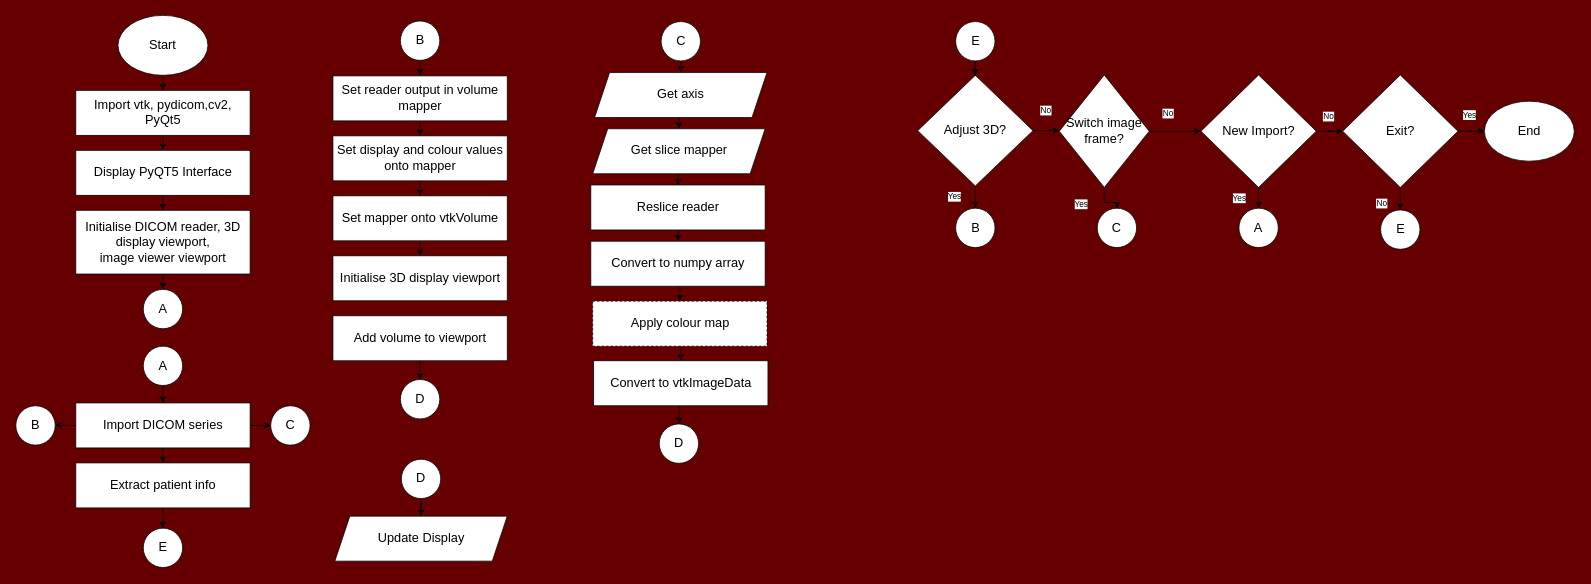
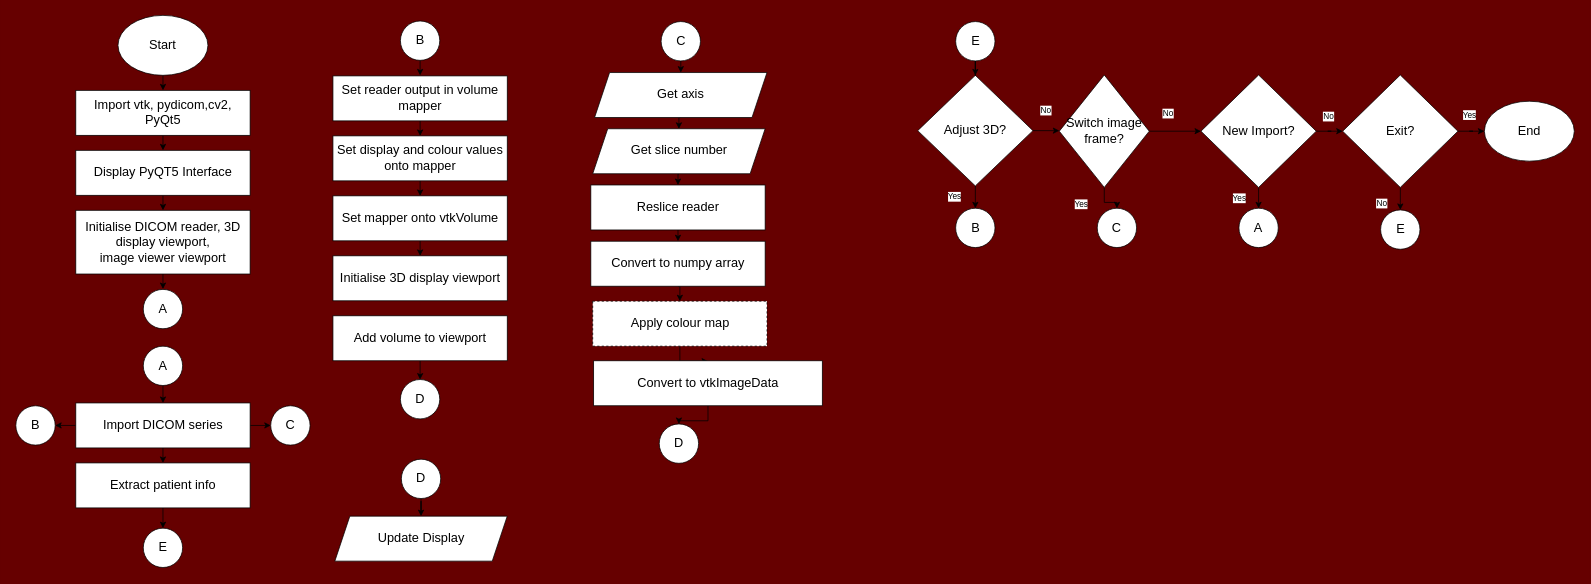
  <mxCell id="0" />
  <mxCell id="1" parent="0" />
  <mxCell id="2" style="edgeStyle=orthogonalEdgeStyle;rounded=0;orthogonalLoop=1;jettySize=auto;html=1;exitX=0.5;exitY=1;exitDx=0;exitDy=0;" edge="1" parent="1" source="3" target="15"><mxGeometry relative="1" as="geometry" /></mxCell>
  <mxCell id="3" value="&lt;font style=&quot;font-size: 17px;&quot;&gt;Start&lt;/font&gt;" style="ellipse;whiteSpace=wrap;html=1;" vertex="1" parent="1"><mxGeometry x="156.25" y="20" width="120" height="80" as="geometry" /></mxCell>
  <mxCell id="4" style="edgeStyle=orthogonalEdgeStyle;rounded=0;orthogonalLoop=1;jettySize=auto;html=1;exitX=0.5;exitY=1;exitDx=0;exitDy=0;" edge="1" parent="1" source="5" target="13"><mxGeometry relative="1" as="geometry" /></mxCell>
  <mxCell id="5" value="Display PyQT5 Interface" style="rounded=0;whiteSpace=wrap;html=1;fontSize=17;" vertex="1" parent="1"><mxGeometry x="100" y="200" width="232.5" height="60" as="geometry" /></mxCell>
  <mxCell id="6" style="edgeStyle=orthogonalEdgeStyle;rounded=0;orthogonalLoop=1;jettySize=auto;html=1;exitX=0.5;exitY=1;exitDx=0;exitDy=0;entryX=0.5;entryY=0;entryDx=0;entryDy=0;" edge="1" parent="1" source="9" target="11"><mxGeometry relative="1" as="geometry" /></mxCell>
  <mxCell id="7" style="edgeStyle=orthogonalEdgeStyle;rounded=0;orthogonalLoop=1;jettySize=auto;html=1;exitX=1;exitY=0.5;exitDx=0;exitDy=0;entryX=0;entryY=0.5;entryDx=0;entryDy=0;" edge="1" parent="1" source="9" target="29"><mxGeometry relative="1" as="geometry" /></mxCell>
  <mxCell id="8" style="edgeStyle=orthogonalEdgeStyle;rounded=0;orthogonalLoop=1;jettySize=auto;html=1;exitX=0;exitY=0.5;exitDx=0;exitDy=0;entryX=1;entryY=0.5;entryDx=0;entryDy=0;" edge="1" parent="1" source="9" target="26"><mxGeometry relative="1" as="geometry" /></mxCell>
  <mxCell id="9" value="Import DICOM series&lt;span style=&quot;color: rgba(0, 0, 0, 0); font-family: monospace; font-size: 0px; text-align: start;&quot;&gt;%3CmxGraphModel%3E%3Croot%3E%3CmxCell%20id%3D%220%22%2F%3E%3CmxCell%20id%3D%221%22%20parent%3D%220%22%2F%3E%3CmxCell%20id%3D%222%22%20value%3D%22Display%20PyQT5%20Interface%22%20style%3D%22rounded%3D0%3BwhiteSpace%3Dwrap%3Bhtml%3D1%3BfontSize%3D17%3B%22%20vertex%3D%221%22%20parent%3D%221%22%3E%3CmxGeometry%20x%3D%22468%22%20y%3D%22970%22%20width%3D%22232.5%22%20height%3D%2260%22%20as%3D%22geometry%22%2F%3E%3C%2FmxCell%3E%3C%2Froot%3E%3C%2FmxGraphModel%3E&lt;/span&gt;" style="rounded=0;whiteSpace=wrap;html=1;fontSize=17;" vertex="1" parent="1"><mxGeometry x="100" y="537" width="232.5" height="60" as="geometry" /></mxCell>
  <mxCell id="10" style="edgeStyle=orthogonalEdgeStyle;rounded=0;orthogonalLoop=1;jettySize=auto;html=1;exitX=0.5;exitY=1;exitDx=0;exitDy=0;" edge="1" parent="1" source="11" target="62"><mxGeometry relative="1" as="geometry" /></mxCell>
  <mxCell id="11" value="Extract patient info" style="rounded=0;whiteSpace=wrap;html=1;fontSize=17;" vertex="1" parent="1"><mxGeometry x="100" y="617" width="232.5" height="60" as="geometry" /></mxCell>
  <mxCell id="12" style="edgeStyle=orthogonalEdgeStyle;rounded=0;orthogonalLoop=1;jettySize=auto;html=1;exitX=0.5;exitY=1;exitDx=0;exitDy=0;" edge="1" parent="1" source="13" target="58"><mxGeometry relative="1" as="geometry" /></mxCell>
  <mxCell id="13" value="Initialise DICOM reader, 3D display viewport, &lt;br&gt;image viewer viewport" style="rounded=0;whiteSpace=wrap;html=1;fontSize=17;" vertex="1" parent="1"><mxGeometry x="100" y="280" width="232.5" height="85" as="geometry" /></mxCell>
  <mxCell id="14" style="edgeStyle=orthogonalEdgeStyle;rounded=0;orthogonalLoop=1;jettySize=auto;html=1;exitX=0.5;exitY=1;exitDx=0;exitDy=0;" edge="1" parent="1" source="15" target="5"><mxGeometry relative="1" as="geometry" /></mxCell>
  <mxCell id="15" value="Import vtk, pydicom,cv2, PyQt5" style="rounded=0;whiteSpace=wrap;html=1;fontSize=17;" vertex="1" parent="1"><mxGeometry x="100" y="120" width="232.5" height="60" as="geometry" /></mxCell>
  <mxCell id="16" style="edgeStyle=orthogonalEdgeStyle;rounded=0;orthogonalLoop=1;jettySize=auto;html=1;exitX=0.5;exitY=1;exitDx=0;exitDy=0;" edge="1" parent="1" source="17" target="19"><mxGeometry relative="1" as="geometry" /></mxCell>
  <mxCell id="17" value="Set reader output in volume mapper" style="rounded=0;whiteSpace=wrap;html=1;fontSize=17;" vertex="1" parent="1"><mxGeometry x="443" y="100.75" width="232.5" height="60" as="geometry" /></mxCell>
  <mxCell id="18" style="edgeStyle=orthogonalEdgeStyle;rounded=0;orthogonalLoop=1;jettySize=auto;html=1;exitX=0.5;exitY=1;exitDx=0;exitDy=0;" edge="1" parent="1" source="19" target="21"><mxGeometry relative="1" as="geometry" /></mxCell>
  <mxCell id="19" value="Set display and colour values onto mapper" style="rounded=0;whiteSpace=wrap;html=1;fontSize=17;" vertex="1" parent="1"><mxGeometry x="443" y="180.75" width="232.5" height="60" as="geometry" /></mxCell>
  <mxCell id="20" style="edgeStyle=orthogonalEdgeStyle;rounded=0;orthogonalLoop=1;jettySize=auto;html=1;exitX=0.5;exitY=1;exitDx=0;exitDy=0;" edge="1" parent="1" source="21" target="22"><mxGeometry relative="1" as="geometry" /></mxCell>
  <mxCell id="21" value="Set mapper onto vtkVolume" style="rounded=0;whiteSpace=wrap;html=1;fontSize=17;" vertex="1" parent="1"><mxGeometry x="443" y="260.75" width="232.5" height="60" as="geometry" /></mxCell>
  <mxCell id="22" value="Initialise 3D display viewport" style="rounded=0;whiteSpace=wrap;html=1;fontSize=17;" vertex="1" parent="1"><mxGeometry x="443" y="340.75" width="232.5" height="60" as="geometry" /></mxCell>
  <mxCell id="23" style="edgeStyle=orthogonalEdgeStyle;rounded=0;orthogonalLoop=1;jettySize=auto;html=1;exitX=0.5;exitY=1;exitDx=0;exitDy=0;" edge="1" parent="1" source="24" target="44"><mxGeometry relative="1" as="geometry" /></mxCell>
  <mxCell id="24" value="Add volume to viewport" style="rounded=0;whiteSpace=wrap;html=1;fontSize=17;" vertex="1" parent="1"><mxGeometry x="443" y="420.75" width="232.5" height="60" as="geometry" /></mxCell>
  <mxCell id="25" value="&lt;span style=&quot;font-size: 17px;&quot;&gt;Update Display&lt;/span&gt;" style="shape=parallelogram;perimeter=parallelogramPerimeter;whiteSpace=wrap;html=1;fixedSize=1;" vertex="1" parent="1"><mxGeometry x="445.5" y="688" width="230" height="60" as="geometry" /></mxCell>
  <mxCell id="26" value="&lt;span style=&quot;font-size: 17px;&quot;&gt;B&lt;/span&gt;" style="ellipse;whiteSpace=wrap;html=1;aspect=fixed;" vertex="1" parent="1"><mxGeometry x="20" y="540.75" width="52.5" height="52.5" as="geometry" /></mxCell>
  <mxCell id="27" style="edgeStyle=orthogonalEdgeStyle;rounded=0;orthogonalLoop=1;jettySize=auto;html=1;exitX=0.5;exitY=1;exitDx=0;exitDy=0;" edge="1" parent="1" source="28" target="17"><mxGeometry relative="1" as="geometry" /></mxCell>
  <mxCell id="28" value="&lt;span style=&quot;font-size: 17px;&quot;&gt;B&lt;/span&gt;" style="ellipse;whiteSpace=wrap;html=1;aspect=fixed;" vertex="1" parent="1"><mxGeometry x="533" y="27.5" width="52.5" height="52.5" as="geometry" /></mxCell>
  <mxCell id="29" value="&lt;span style=&quot;font-size: 17px;&quot;&gt;C&lt;/span&gt;" style="ellipse;whiteSpace=wrap;html=1;aspect=fixed;" vertex="1" parent="1"><mxGeometry x="360" y="540.75" width="52.5" height="52.5" as="geometry" /></mxCell>
  <mxCell id="30" style="edgeStyle=orthogonalEdgeStyle;rounded=0;orthogonalLoop=1;jettySize=auto;html=1;exitX=0.5;exitY=1;exitDx=0;exitDy=0;entryX=0.5;entryY=0;entryDx=0;entryDy=0;" edge="1" parent="1" source="31" target="35"><mxGeometry relative="1" as="geometry" /></mxCell>
  <mxCell id="31" value="&lt;span style=&quot;font-size: 17px;&quot;&gt;C&lt;/span&gt;" style="ellipse;whiteSpace=wrap;html=1;aspect=fixed;" vertex="1" parent="1"><mxGeometry x="880.75" y="28.25" width="52.5" height="52.5" as="geometry" /></mxCell>
  <mxCell id="32" style="edgeStyle=orthogonalEdgeStyle;rounded=0;orthogonalLoop=1;jettySize=auto;html=1;exitX=0.5;exitY=1;exitDx=0;exitDy=0;entryX=0.5;entryY=0;entryDx=0;entryDy=0;" edge="1" parent="1" source="33" target="39"><mxGeometry relative="1" as="geometry" /></mxCell>
  <mxCell id="33" value="Reslice reader" style="rounded=0;whiteSpace=wrap;html=1;fontSize=17;" vertex="1" parent="1"><mxGeometry x="787" y="246.25" width="232.5" height="60" as="geometry" /></mxCell>
  <mxCell id="34" style="edgeStyle=orthogonalEdgeStyle;rounded=0;orthogonalLoop=1;jettySize=auto;html=1;exitX=0.5;exitY=1;exitDx=0;exitDy=0;entryX=0.5;entryY=0;entryDx=0;entryDy=0;" edge="1" parent="1" source="35" target="37"><mxGeometry relative="1" as="geometry" /></mxCell>
  <mxCell id="35" value="&lt;span style=&quot;font-size: 17px;&quot;&gt;Get axis&lt;/span&gt;" style="shape=parallelogram;perimeter=parallelogramPerimeter;whiteSpace=wrap;html=1;fixedSize=1;" vertex="1" parent="1"><mxGeometry x="792" y="96.25" width="230" height="60" as="geometry" /></mxCell>
  <mxCell id="36" style="edgeStyle=orthogonalEdgeStyle;rounded=0;orthogonalLoop=1;jettySize=auto;html=1;exitX=0.5;exitY=1;exitDx=0;exitDy=0;entryX=0.5;entryY=0;entryDx=0;entryDy=0;" edge="1" parent="1" source="37" target="33"><mxGeometry relative="1" as="geometry" /></mxCell>
- <mxCell id="37" value="&lt;span style=&quot;font-size: 17px;&quot;&gt;Get slice mapper&lt;/span&gt;" style="shape=parallelogram;perimeter=parallelogramPerimeter;whiteSpace=wrap;html=1;fixedSize=1;" vertex="1" parent="1"><mxGeometry x="789.5" y="171.25" width="230" height="60" as="geometry" /></mxCell>
+ <mxCell id="37" value="&lt;span style=&quot;font-size: 17px;&quot;&gt;Get slice number&lt;/span&gt;" style="shape=parallelogram;perimeter=parallelogramPerimeter;whiteSpace=wrap;html=1;fixedSize=1;" vertex="1" parent="1"><mxGeometry x="789.5" y="171.25" width="230" height="60" as="geometry" /></mxCell>
  <mxCell id="38" style="edgeStyle=orthogonalEdgeStyle;rounded=0;orthogonalLoop=1;jettySize=auto;html=1;exitX=0.5;exitY=1;exitDx=0;exitDy=0;entryX=0.5;entryY=0;entryDx=0;entryDy=0;" edge="1" parent="1" source="39" target="41"><mxGeometry relative="1" as="geometry" /></mxCell>
  <mxCell id="39" value="Convert to numpy array" style="rounded=0;whiteSpace=wrap;html=1;fontSize=17;" vertex="1" parent="1"><mxGeometry x="787" y="321.25" width="232.5" height="60" as="geometry" /></mxCell>
  <mxCell id="40" style="edgeStyle=orthogonalEdgeStyle;rounded=0;orthogonalLoop=1;jettySize=auto;html=1;exitX=0.5;exitY=1;exitDx=0;exitDy=0;entryX=0.5;entryY=0;entryDx=0;entryDy=0;" edge="1" parent="1" source="41" target="43"><mxGeometry relative="1" as="geometry" /></mxCell>
  <mxCell id="41" value="Apply colour map" style="rounded=0;whiteSpace=wrap;html=1;fontSize=17;dashed=1;" vertex="1" parent="1"><mxGeometry x="789.5" y="401.25" width="232.5" height="60" as="geometry" /></mxCell>
  <mxCell id="42" style="edgeStyle=orthogonalEdgeStyle;rounded=0;orthogonalLoop=1;jettySize=auto;html=1;exitX=0.5;exitY=1;exitDx=0;exitDy=0;entryX=0.5;entryY=0;entryDx=0;entryDy=0;" edge="1" parent="1" source="43" target="45"><mxGeometry relative="1" as="geometry" /></mxCell>
- <mxCell id="43" value="Convert to vtkImageData" style="rounded=0;whiteSpace=wrap;html=1;fontSize=17;" vertex="1" parent="1"><mxGeometry x="790.75" y="480.75" width="232.5" height="60" as="geometry" /></mxCell>
+ <mxCell id="43" value="Convert to vtkImageData" style="rounded=0;whiteSpace=wrap;html=1;fontSize=17;" vertex="1" parent="1"><mxGeometry x="790.75" y="480.75" width="305" height="60" as="geometry" /></mxCell>
  <mxCell id="44" value="&lt;span style=&quot;font-size: 17px;&quot;&gt;D&lt;/span&gt;" style="ellipse;whiteSpace=wrap;html=1;aspect=fixed;" vertex="1" parent="1"><mxGeometry x="533" y="505.75" width="52.5" height="52.5" as="geometry" /></mxCell>
  <mxCell id="45" value="&lt;span style=&quot;font-size: 17px;&quot;&gt;D&lt;/span&gt;" style="ellipse;whiteSpace=wrap;html=1;aspect=fixed;" vertex="1" parent="1"><mxGeometry x="878.25" y="565" width="52.5" height="52.5" as="geometry" /></mxCell>
  <mxCell id="46" value="Yes" style="edgeStyle=orthogonalEdgeStyle;rounded=0;orthogonalLoop=1;jettySize=auto;html=1;exitX=0.5;exitY=1;exitDx=0;exitDy=0;" edge="1" parent="1" source="48" target="52"><mxGeometry x="-0.228" y="-22" relative="1" as="geometry"><mxPoint x="-6" y="3" as="offset" /></mxGeometry></mxCell>
  <mxCell id="47" value="No" style="edgeStyle=orthogonalEdgeStyle;rounded=0;orthogonalLoop=1;jettySize=auto;html=1;exitX=1;exitY=0.5;exitDx=0;exitDy=0;entryX=0;entryY=0.5;entryDx=0;entryDy=0;" edge="1" parent="1" source="48" target="51"><mxGeometry x="-0.04" y="27" relative="1" as="geometry"><mxPoint as="offset" /></mxGeometry></mxCell>
  <mxCell id="48" value="&lt;span style=&quot;font-size: 17px;&quot;&gt;Adjust 3D?&lt;/span&gt;" style="rhombus;whiteSpace=wrap;html=1;" vertex="1" parent="1"><mxGeometry x="1223.01" y="100" width="153.75" height="147.5" as="geometry" /></mxCell>
  <mxCell id="49" value="Yes" style="edgeStyle=orthogonalEdgeStyle;rounded=0;orthogonalLoop=1;jettySize=auto;html=1;exitX=0.5;exitY=1;exitDx=0;exitDy=0;" edge="1" parent="1" source="51" target="53"><mxGeometry x="-0.17" y="-24" relative="1" as="geometry"><mxPoint x="-7" y="3" as="offset" /></mxGeometry></mxCell>
  <mxCell id="50" value="No" style="edgeStyle=orthogonalEdgeStyle;rounded=0;orthogonalLoop=1;jettySize=auto;html=1;exitX=1;exitY=0.5;exitDx=0;exitDy=0;" edge="1" parent="1" source="51" target="56"><mxGeometry x="-0.27" y="24" relative="1" as="geometry"><mxPoint as="offset" /></mxGeometry></mxCell>
  <mxCell id="51" value="&lt;span style=&quot;font-size: 17px;&quot;&gt;Switch image frame?&lt;/span&gt;" style="rhombus;whiteSpace=wrap;html=1;" vertex="1" parent="1"><mxGeometry x="1411.87" y="99.5" width="120" height="150" as="geometry" /></mxCell>
  <mxCell id="52" value="&lt;span style=&quot;font-size: 17px;&quot;&gt;B&lt;/span&gt;" style="ellipse;whiteSpace=wrap;html=1;aspect=fixed;" vertex="1" parent="1"><mxGeometry x="1273.63" y="277.25" width="52.5" height="52.5" as="geometry" /></mxCell>
  <mxCell id="53" value="&lt;span style=&quot;font-size: 17px;&quot;&gt;C&lt;/span&gt;" style="ellipse;whiteSpace=wrap;html=1;aspect=fixed;" vertex="1" parent="1"><mxGeometry x="1462.49" y="277.25" width="52.5" height="52.5" as="geometry" /></mxCell>
  <mxCell id="54" value="Yes" style="edgeStyle=orthogonalEdgeStyle;rounded=0;orthogonalLoop=1;jettySize=auto;html=1;exitX=0.5;exitY=1;exitDx=0;exitDy=0;" edge="1" parent="1" source="56" target="57"><mxGeometry x="-0.168" y="-20" relative="1" as="geometry"><mxPoint x="-6" y="3" as="offset" /></mxGeometry></mxCell>
  <mxCell id="55" value="No" style="edgeStyle=orthogonalEdgeStyle;rounded=0;orthogonalLoop=1;jettySize=auto;html=1;" edge="1" parent="1" source="56" target="67"><mxGeometry x="0.06" y="-20" relative="1" as="geometry"><mxPoint as="offset" /></mxGeometry></mxCell>
  <mxCell id="56" value="&lt;span style=&quot;font-size: 17px;&quot;&gt;New Import?&lt;/span&gt;" style="rhombus;whiteSpace=wrap;html=1;" vertex="1" parent="1"><mxGeometry x="1600.87" y="99.5" width="153.75" height="150" as="geometry" /></mxCell>
  <mxCell id="57" value="&lt;span style=&quot;font-size: 17px;&quot;&gt;A&lt;/span&gt;" style="ellipse;whiteSpace=wrap;html=1;aspect=fixed;" vertex="1" parent="1"><mxGeometry x="1651.49" y="277.25" width="52.5" height="52.5" as="geometry" /></mxCell>
  <mxCell id="58" value="&lt;span style=&quot;font-size: 17px;&quot;&gt;A&lt;/span&gt;" style="ellipse;whiteSpace=wrap;html=1;aspect=fixed;" vertex="1" parent="1"><mxGeometry x="190" y="385.5" width="52.5" height="52.5" as="geometry" /></mxCell>
  <mxCell id="59" style="edgeStyle=orthogonalEdgeStyle;rounded=0;orthogonalLoop=1;jettySize=auto;html=1;exitX=0.5;exitY=1;exitDx=0;exitDy=0;" edge="1" parent="1" source="60" target="9"><mxGeometry relative="1" as="geometry" /></mxCell>
  <mxCell id="60" value="&lt;span style=&quot;font-size: 17px;&quot;&gt;A&lt;/span&gt;" style="ellipse;whiteSpace=wrap;html=1;aspect=fixed;" vertex="1" parent="1"><mxGeometry x="190" y="461.25" width="52.5" height="52.5" as="geometry" /></mxCell>
  <mxCell id="61" value="&lt;span style=&quot;font-size: 17px;&quot;&gt;E&lt;/span&gt;" style="ellipse;whiteSpace=wrap;html=1;aspect=fixed;" vertex="1" parent="1"><mxGeometry x="1840.5" y="279.5" width="52.5" height="52.5" as="geometry" /></mxCell>
  <mxCell id="62" value="&lt;span style=&quot;font-size: 17px;&quot;&gt;E&lt;/span&gt;" style="ellipse;whiteSpace=wrap;html=1;aspect=fixed;" vertex="1" parent="1"><mxGeometry x="190" y="704" width="52.5" height="52.5" as="geometry" /></mxCell>
  <mxCell id="63" style="edgeStyle=orthogonalEdgeStyle;rounded=0;orthogonalLoop=1;jettySize=auto;html=1;exitX=0.5;exitY=1;exitDx=0;exitDy=0;" edge="1" parent="1" source="64" target="48"><mxGeometry relative="1" as="geometry" /></mxCell>
  <mxCell id="64" value="&lt;span style=&quot;font-size: 17px;&quot;&gt;E&lt;/span&gt;" style="ellipse;whiteSpace=wrap;html=1;aspect=fixed;" vertex="1" parent="1"><mxGeometry x="1273.63" y="28.25" width="52.5" height="52.5" as="geometry" /></mxCell>
  <mxCell id="65" value="No" style="edgeStyle=orthogonalEdgeStyle;rounded=0;orthogonalLoop=1;jettySize=auto;html=1;entryX=0.5;entryY=0;entryDx=0;entryDy=0;" edge="1" parent="1" source="67" target="61"><mxGeometry x="0.464" y="-25" relative="1" as="geometry"><mxPoint as="offset" /></mxGeometry></mxCell>
  <mxCell id="66" value="Yes" style="edgeStyle=orthogonalEdgeStyle;rounded=0;orthogonalLoop=1;jettySize=auto;html=1;exitX=1;exitY=0.5;exitDx=0;exitDy=0;" edge="1" parent="1" source="67" target="68"><mxGeometry x="-0.319" y="22" relative="1" as="geometry"><mxPoint as="offset" /></mxGeometry></mxCell>
  <mxCell id="67" value="&lt;span style=&quot;font-size: 17px;&quot;&gt;Exit?&lt;/span&gt;" style="rhombus;whiteSpace=wrap;html=1;" vertex="1" parent="1"><mxGeometry x="1789.87" y="99.5" width="153.75" height="150" as="geometry" /></mxCell>
  <mxCell id="68" value="&lt;font style=&quot;font-size: 17px;&quot;&gt;End&lt;/font&gt;" style="ellipse;whiteSpace=wrap;html=1;" vertex="1" parent="1"><mxGeometry x="1978.87" y="134.5" width="120" height="80" as="geometry" /></mxCell>
  <mxCell id="69" style="edgeStyle=orthogonalEdgeStyle;rounded=0;orthogonalLoop=1;jettySize=auto;html=1;exitX=0.5;exitY=1;exitDx=0;exitDy=0;" edge="1" parent="1" source="70" target="25"><mxGeometry relative="1" as="geometry" /></mxCell>
  <mxCell id="70" value="&lt;span style=&quot;font-size: 17px;&quot;&gt;D&lt;/span&gt;" style="ellipse;whiteSpace=wrap;html=1;aspect=fixed;" vertex="1" parent="1"><mxGeometry x="534.25" y="612" width="52.5" height="52.5" as="geometry" /></mxCell>
